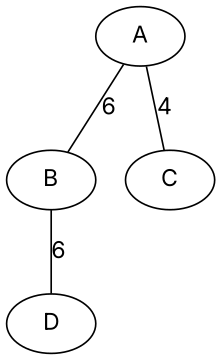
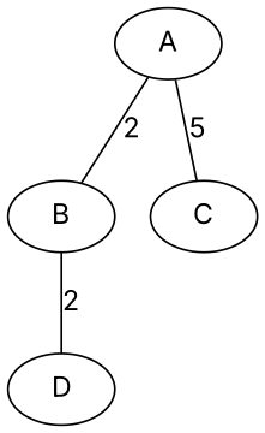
  graph {
    fontname=Inter
    node [fontname=Inter]
    edge [fontname=Inter]
    A
    B
    C
    D
-   A -- B [label=6]
-   A -- C [label=4]
-   B -- D [label=6]
+   A -- B [label=2]
+   A -- C [label=5]
+   B -- D [label=2]
  }
